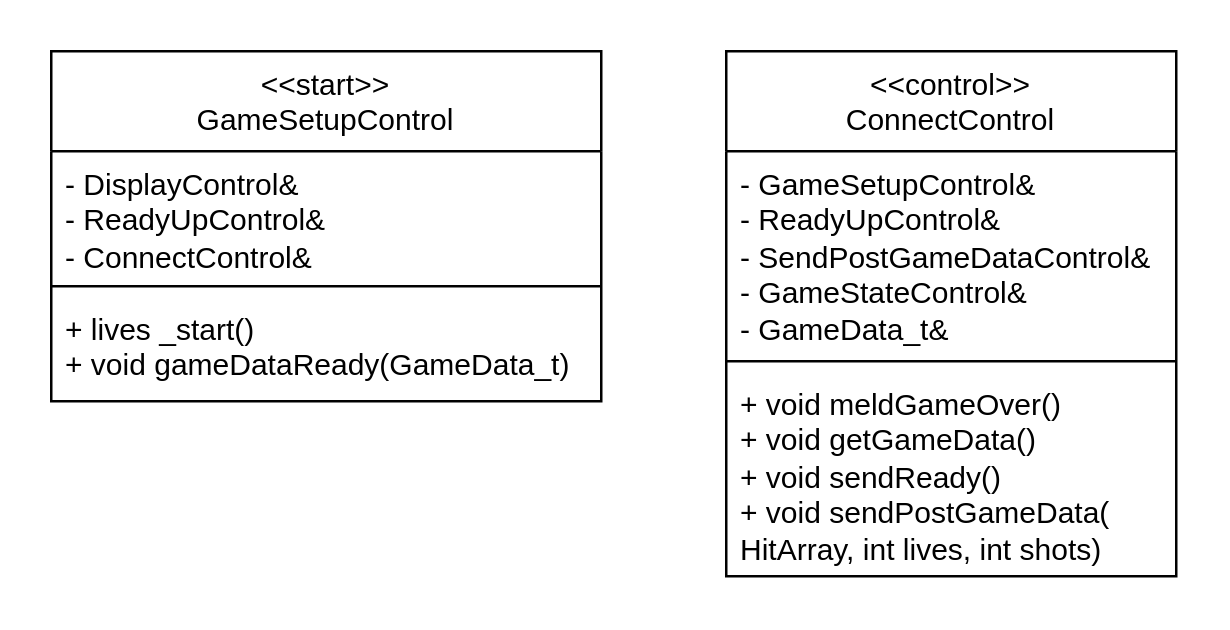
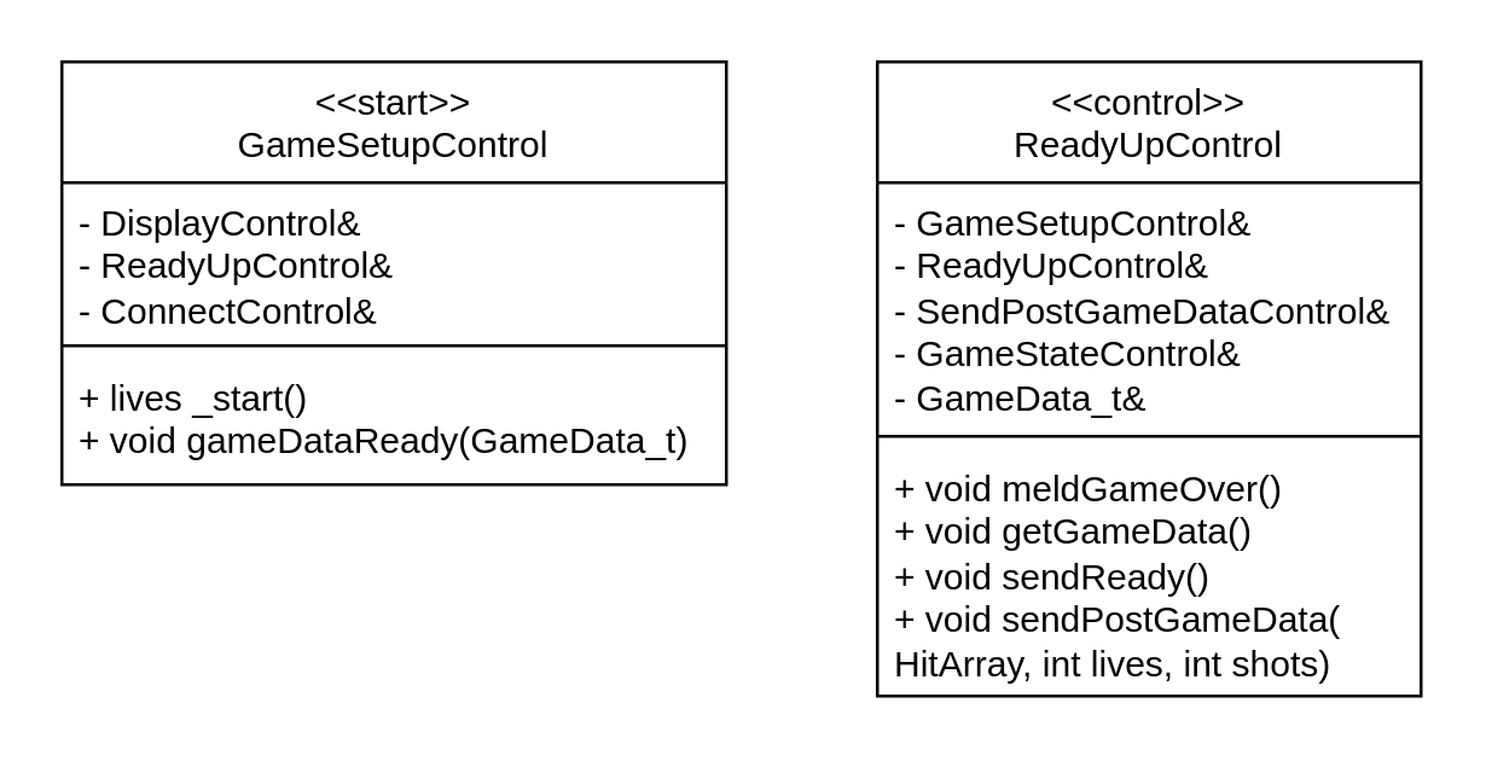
  <mxCell id="0" />
  <mxCell id="1" parent="0" />
  <mxCell id="2" value="&lt;span style=&quot;font-weight: normal;&quot;&gt;&amp;lt;&amp;lt;start&amp;gt;&amp;gt;&lt;br&gt;GameSetupControl&lt;br&gt;&lt;/span&gt;" style="swimlane;fontStyle=1;align=center;verticalAlign=top;childLayout=stackLayout;horizontal=1;startSize=40;horizontalStack=0;resizeParent=1;resizeParentMax=0;resizeLast=0;collapsible=1;marginBottom=0;whiteSpace=wrap;html=1;" vertex="1" parent="1"><mxGeometry x="20" y="20" width="220" height="140" as="geometry" /></mxCell>
  <mxCell id="3" value="- DisplayControl&amp;amp;&lt;br&gt;- ReadyUpControl&amp;amp;&lt;br&gt;- ConnectControl&amp;amp;" style="text;strokeColor=none;fillColor=none;align=left;verticalAlign=top;spacingLeft=4;spacingRight=4;overflow=hidden;rotatable=0;points=[[0,0.5],[1,0.5]];portConstraint=eastwest;whiteSpace=wrap;html=1;" vertex="1" parent="2"><mxGeometry y="40" width="220" height="50" as="geometry" /></mxCell>
  <mxCell id="4" value="" style="line;strokeWidth=1;fillColor=none;align=left;verticalAlign=middle;spacingTop=-1;spacingLeft=3;spacingRight=3;rotatable=0;labelPosition=right;points=[];portConstraint=eastwest;strokeColor=inherit;" vertex="1" parent="2"><mxGeometry y="90" width="220" height="8" as="geometry" /></mxCell>
  <mxCell id="5" value="+ lives _start()&lt;br&gt;+ void gameDataReady(GameData_t)&lt;br&gt;" style="text;strokeColor=none;fillColor=none;align=left;verticalAlign=top;spacingLeft=4;spacingRight=4;overflow=hidden;rotatable=0;points=[[0,0.5],[1,0.5]];portConstraint=eastwest;whiteSpace=wrap;html=1;" vertex="1" parent="2"><mxGeometry y="98" width="220" height="42" as="geometry" /></mxCell>
- <mxCell id="6" value="&lt;span style=&quot;font-weight: normal;&quot;&gt;&amp;lt;&amp;lt;control&amp;gt;&amp;gt;&lt;br&gt;ConnectControl&lt;br&gt;&lt;/span&gt;" style="swimlane;fontStyle=1;align=center;verticalAlign=top;childLayout=stackLayout;horizontal=1;startSize=40;horizontalStack=0;resizeParent=1;resizeParentMax=0;resizeLast=0;collapsible=1;marginBottom=0;whiteSpace=wrap;html=1;" vertex="1" parent="1"><mxGeometry x="290" y="20" width="180" height="210" as="geometry" /></mxCell>
+ <mxCell id="6" value="&lt;span style=&quot;font-weight: normal;&quot;&gt;&amp;lt;&amp;lt;control&amp;gt;&amp;gt;&lt;br&gt;ReadyUpControl&lt;br&gt;&lt;/span&gt;" style="swimlane;fontStyle=1;align=center;verticalAlign=top;childLayout=stackLayout;horizontal=1;startSize=40;horizontalStack=0;resizeParent=1;resizeParentMax=0;resizeLast=0;collapsible=1;marginBottom=0;whiteSpace=wrap;html=1;" vertex="1" parent="1"><mxGeometry x="290" y="20" width="180" height="210" as="geometry" /></mxCell>
  <mxCell id="7" value="- GameSetupControl&amp;amp;&lt;br&gt;- ReadyUpControl&amp;amp;&lt;br&gt;- SendPostGameDataControl&amp;amp;&lt;br&gt;- GameStateControl&amp;amp;&lt;br&gt;- GameData_t&amp;amp;" style="text;strokeColor=none;fillColor=none;align=left;verticalAlign=top;spacingLeft=4;spacingRight=4;overflow=hidden;rotatable=0;points=[[0,0.5],[1,0.5]];portConstraint=eastwest;whiteSpace=wrap;html=1;" vertex="1" parent="6"><mxGeometry y="40" width="180" height="80" as="geometry" /></mxCell>
  <mxCell id="8" value="" style="line;strokeWidth=1;fillColor=none;align=left;verticalAlign=middle;spacingTop=-1;spacingLeft=3;spacingRight=3;rotatable=0;labelPosition=right;points=[];portConstraint=eastwest;strokeColor=inherit;" vertex="1" parent="6"><mxGeometry y="120" width="180" height="8" as="geometry" /></mxCell>
  <mxCell id="9" value="+ void meldGameOver()&lt;br&gt;+ void getGameData()&lt;br&gt;+ void sendReady()&lt;br&gt;+ void sendPostGameData(&lt;br&gt;HitArray, int lives, int shots)" style="text;strokeColor=none;fillColor=none;align=left;verticalAlign=top;spacingLeft=4;spacingRight=4;overflow=hidden;rotatable=0;points=[[0,0.5],[1,0.5]];portConstraint=eastwest;whiteSpace=wrap;html=1;" vertex="1" parent="6"><mxGeometry y="128" width="180" height="82" as="geometry" /></mxCell>
